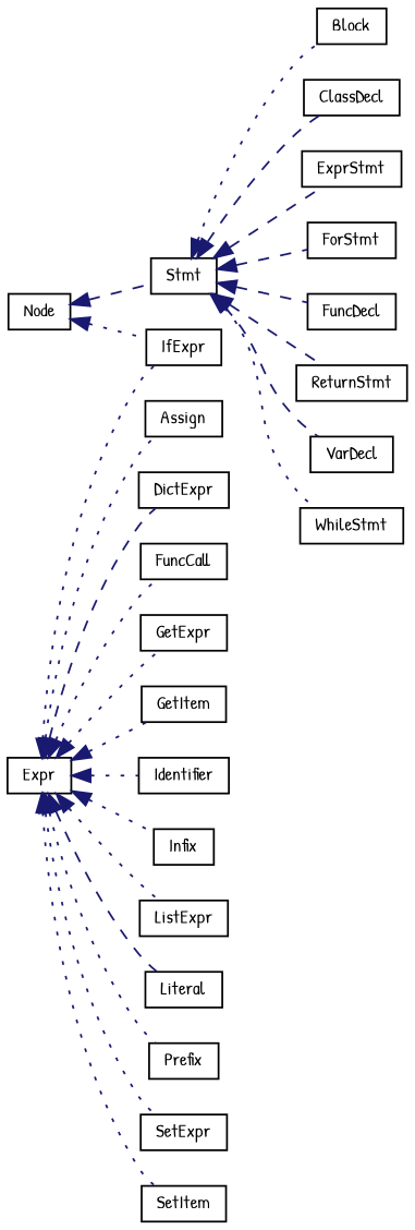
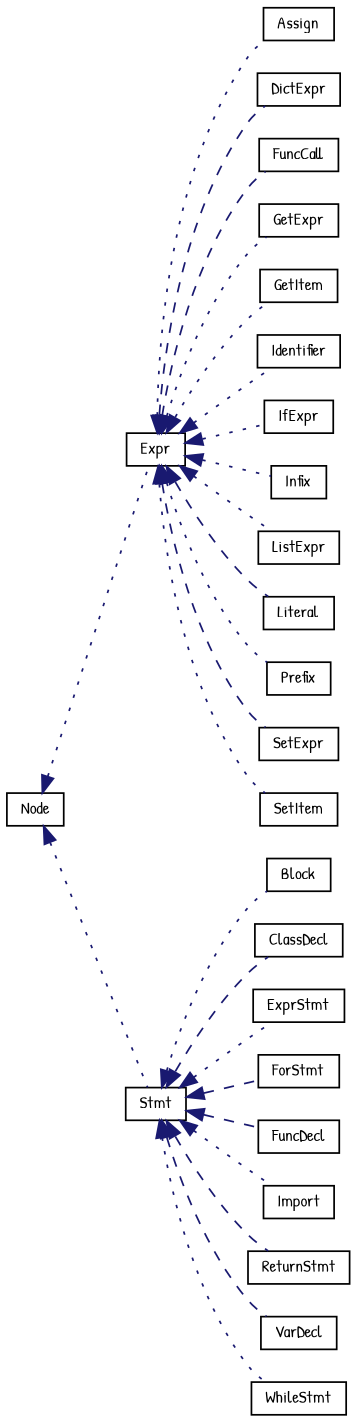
  digraph {
    fontname="Patrick Hand"
    rankdir=LR
    node [color=black fillcolor=white fontname="Patrick Hand" fontsize=10 shape=record style=filled]
    edge [color=midnightblue dir=back fontname="Patrick Hand" fontsize=10 labelfontname=Helvetica labelfontsize=10 style=dotted]
    n1 [height=0.2 label="Node" width=0.4]
    n2 [height=0.2 label=Expr width=0.4]
    n3 [height=0.2 label=Stmt width=0.4]
    n4 [height=0.2 label=Assign width=0.4]
    n5 [height=0.2 label=DictExpr width=0.4]
    n6 [height=0.2 label=FuncCall width=0.4]
    n7 [height=0.2 label=GetExpr width=0.4]
    n8 [height=0.2 label=GetItem width=0.4]
    n9 [height=0.2 label=Identifier width=0.4]
    n10 [height=0.2 label=IfExpr width=0.4]
    n11 [height=0.2 label=Infix width=0.4]
    n12 [height=0.2 label=ListExpr width=0.4]
    n13 [height=0.2 label=Literal width=0.4]
    n14 [height=0.2 label=Prefix width=0.4]
    n15 [height=0.2 label=SetExpr width=0.4]
    n16 [height=0.2 label=SetItem width=0.4]
    n17 [height=0.2 label=Block width=0.4]
    n18 [height=0.2 label=ClassDecl width=0.4]
    n19 [height=0.2 label=ExprStmt width=0.4]
    n20 [height=0.2 label=ForStmt width=0.4]
    n21 [height=0.2 label=FuncDecl width=0.4]
+   n22 [height=0.2 label=Import width=0.4]
    n23 [height=0.2 label=ReturnStmt width=0.4]
    n24 [height=0.2 label=VarDecl width=0.4]
    n25 [height=0.2 label=WhileStmt width=0.4]
-   n1 -> n10
-   n1 -> n3 [style=dashed]
+   n1 -> n2
+   n1 -> n3
    n2 -> n4
    n2 -> n5 [style=dashed]
-   n2 -> n6
+   n2 -> n6 [style=dashed]
    n2 -> n7
    n2 -> n8
    n2 -> n9
    n2 -> n10
    n2 -> n11
    n2 -> n12
    n2 -> n13 [style=dashed]
    n2 -> n14
-   n2 -> n15
+   n2 -> n15 [style=dashed]
    n2 -> n16
    n3 -> n17
    n3 -> n18 [style=dashed]
-   n3 -> n19 [style=dashed]
+   n3 -> n19
    n3 -> n20 [style=dashed]
    n3 -> n21 [style=dashed]
+   n3 -> n22
    n3 -> n23 [style=dashed]
    n3 -> n24 [style=dashed]
    n3 -> n25
  }
